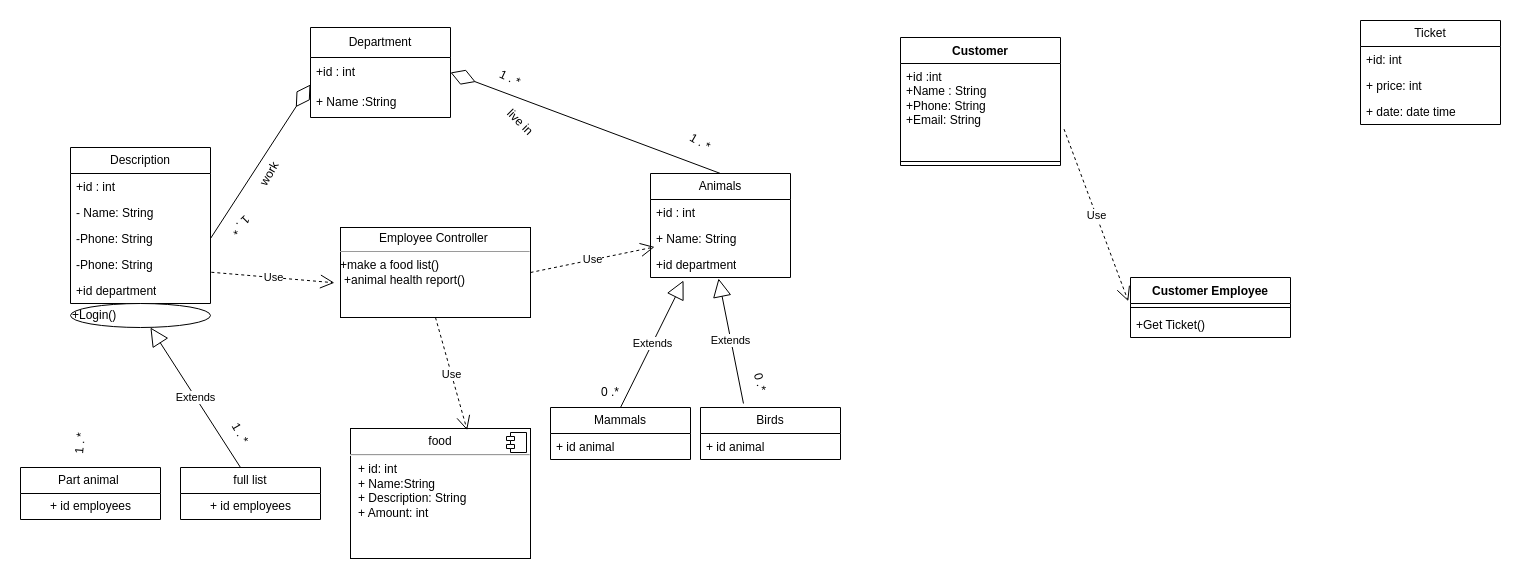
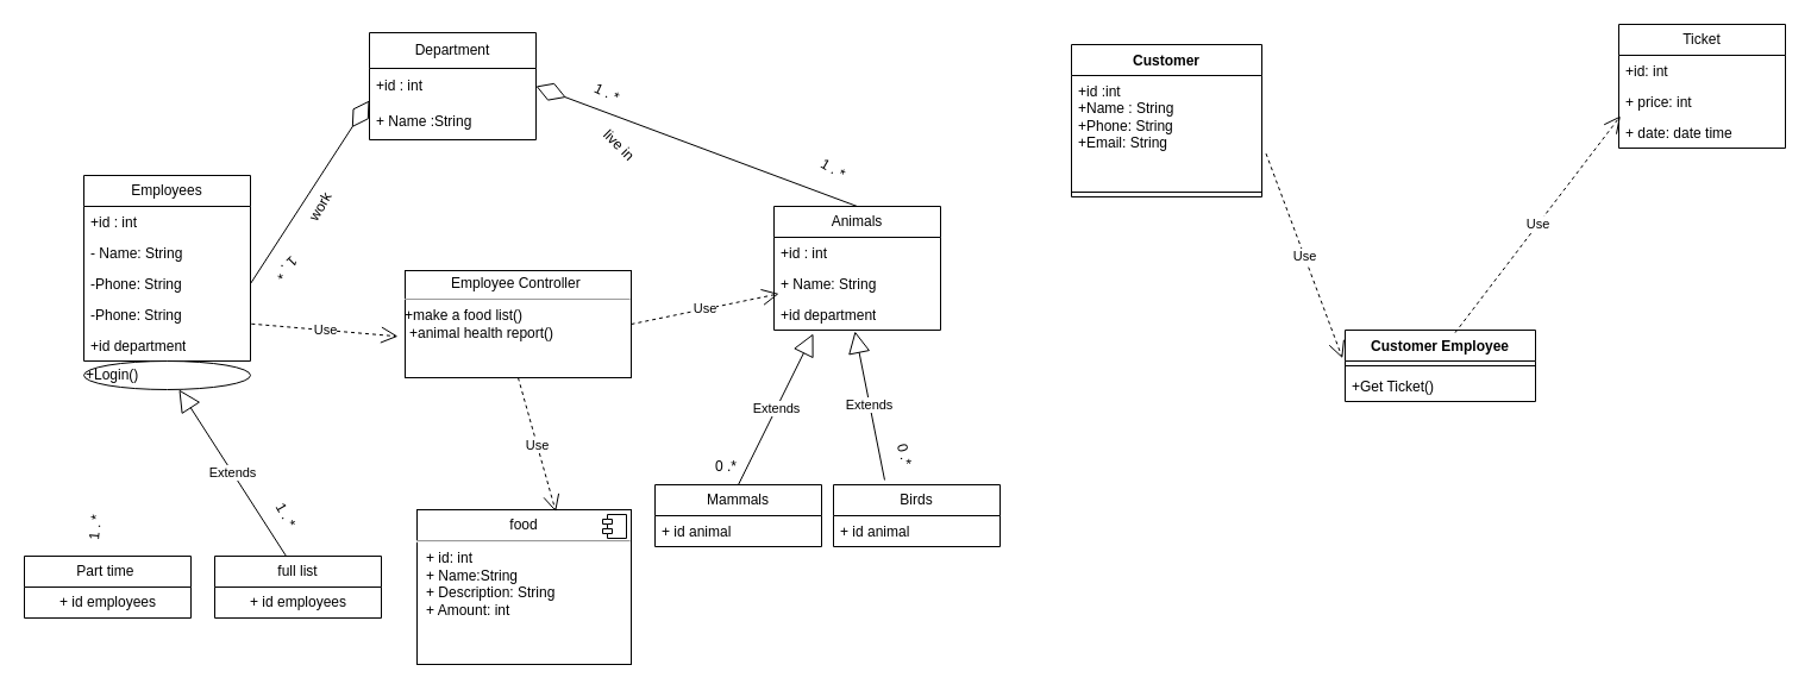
  <mxCell id="0" />
  <mxCell id="1" parent="0" />
- <mxCell id="2" value="Description" style="swimlane;fontStyle=0;childLayout=stackLayout;horizontal=1;startSize=26;fillColor=none;horizontalStack=0;resizeParent=1;resizeParentMax=0;resizeLast=0;collapsible=1;marginBottom=0;whiteSpace=wrap;html=1;" parent="1" vertex="1"><mxGeometry x="70" y="147" width="140" height="156" as="geometry" /></mxCell>
+ <mxCell id="2" value="Employees" style="swimlane;fontStyle=0;childLayout=stackLayout;horizontal=1;startSize=26;fillColor=none;horizontalStack=0;resizeParent=1;resizeParentMax=0;resizeLast=0;collapsible=1;marginBottom=0;whiteSpace=wrap;html=1;" parent="1" vertex="1"><mxGeometry x="70" y="147" width="140" height="156" as="geometry" /></mxCell>
  <mxCell id="3" value="+id : int" style="text;strokeColor=none;fillColor=none;align=left;verticalAlign=top;spacingLeft=4;spacingRight=4;overflow=hidden;rotatable=0;points=[[0,0.5],[1,0.5]];portConstraint=eastwest;whiteSpace=wrap;html=1;" parent="2" vertex="1"><mxGeometry y="26" width="140" height="26" as="geometry" /></mxCell>
  <mxCell id="4" value="- Name: String" style="text;strokeColor=none;fillColor=none;align=left;verticalAlign=top;spacingLeft=4;spacingRight=4;overflow=hidden;rotatable=0;points=[[0,0.5],[1,0.5]];portConstraint=eastwest;whiteSpace=wrap;html=1;" parent="2" vertex="1"><mxGeometry y="52" width="140" height="26" as="geometry" /></mxCell>
  <mxCell id="5" value="-Phone: String&lt;br&gt;" style="text;strokeColor=none;fillColor=none;align=left;verticalAlign=top;spacingLeft=4;spacingRight=4;overflow=hidden;rotatable=0;points=[[0,0.5],[1,0.5]];portConstraint=eastwest;whiteSpace=wrap;html=1;" parent="2" vertex="1"><mxGeometry y="78" width="140" height="26" as="geometry" /></mxCell>
  <mxCell id="6" value="-Phone: String&lt;br&gt;" style="text;strokeColor=none;fillColor=none;align=left;verticalAlign=top;spacingLeft=4;spacingRight=4;overflow=hidden;rotatable=0;points=[[0,0.5],[1,0.5]];portConstraint=eastwest;whiteSpace=wrap;html=1;" parent="2" vertex="1"><mxGeometry y="104" width="140" height="26" as="geometry" /></mxCell>
  <mxCell id="7" value="+id department" style="text;strokeColor=none;fillColor=none;align=left;verticalAlign=top;spacingLeft=4;spacingRight=4;overflow=hidden;rotatable=0;points=[[0,0.5],[1,0.5]];portConstraint=eastwest;whiteSpace=wrap;html=1;" parent="2" vertex="1"><mxGeometry y="130" width="140" height="26" as="geometry" /></mxCell>
- <mxCell id="8" value="Part animal&amp;nbsp;" style="swimlane;fontStyle=0;childLayout=stackLayout;horizontal=1;startSize=26;fillColor=none;horizontalStack=0;resizeParent=1;resizeParentMax=0;resizeLast=0;collapsible=1;marginBottom=0;whiteSpace=wrap;html=1;" parent="1" vertex="1"><mxGeometry x="20" y="467" width="140" height="52" as="geometry" /></mxCell>
+ <mxCell id="8" value="Part time&amp;nbsp;" style="swimlane;fontStyle=0;childLayout=stackLayout;horizontal=1;startSize=26;fillColor=none;horizontalStack=0;resizeParent=1;resizeParentMax=0;resizeLast=0;collapsible=1;marginBottom=0;whiteSpace=wrap;html=1;" parent="1" vertex="1"><mxGeometry x="20" y="467" width="140" height="52" as="geometry" /></mxCell>
  <mxCell id="9" value="&lt;span style=&quot;font-weight: normal;&quot;&gt;+ id employees&lt;/span&gt;" style="text;align=center;fontStyle=1;verticalAlign=middle;spacingLeft=3;spacingRight=3;strokeColor=none;rotatable=0;points=[[0,0.5],[1,0.5]];portConstraint=eastwest;html=1;" parent="8" vertex="1"><mxGeometry y="26" width="140" height="26" as="geometry" /></mxCell>
  <mxCell id="10" value="full list" style="swimlane;fontStyle=0;childLayout=stackLayout;horizontal=1;startSize=26;fillColor=none;horizontalStack=0;resizeParent=1;resizeParentMax=0;resizeLast=0;collapsible=1;marginBottom=0;whiteSpace=wrap;html=1;" parent="1" vertex="1"><mxGeometry x="180" y="467" width="140" height="52" as="geometry" /></mxCell>
  <mxCell id="11" value="Extends" style="endArrow=block;endSize=16;endFill=0;html=1;rounded=0;entryX=0.571;entryY=1;entryDx=0;entryDy=0;entryPerimeter=0;" edge="1" parent="10" target="13"><mxGeometry width="160" relative="1" as="geometry"><mxPoint x="60" as="sourcePoint" /><mxPoint x="220" as="targetPoint" /></mxGeometry></mxCell>
  <mxCell id="12" value="&lt;span style=&quot;font-weight: normal;&quot;&gt;+ id employees&lt;/span&gt;" style="text;align=center;fontStyle=1;verticalAlign=middle;spacingLeft=3;spacingRight=3;strokeColor=none;rotatable=0;points=[[0,0.5],[1,0.5]];portConstraint=eastwest;html=1;" parent="10" vertex="1"><mxGeometry y="26" width="140" height="26" as="geometry" /></mxCell>
  <mxCell id="13" value="+Login()" style="ellipse;whiteSpace=wrap;html=1;align=left;" parent="1" vertex="1"><mxGeometry x="70" y="303" width="140" height="24" as="geometry" /></mxCell>
  <mxCell id="14" value="Department" style="swimlane;fontStyle=0;childLayout=stackLayout;horizontal=1;startSize=30;horizontalStack=0;resizeParent=1;resizeParentMax=0;resizeLast=0;collapsible=1;marginBottom=0;whiteSpace=wrap;html=1;" parent="1" vertex="1"><mxGeometry x="310" y="27" width="140" height="90" as="geometry" /></mxCell>
  <mxCell id="15" value="+id : int" style="text;strokeColor=none;fillColor=none;align=left;verticalAlign=middle;spacingLeft=4;spacingRight=4;overflow=hidden;points=[[0,0.5],[1,0.5]];portConstraint=eastwest;rotatable=0;whiteSpace=wrap;html=1;" parent="14" vertex="1"><mxGeometry y="30" width="140" height="30" as="geometry" /></mxCell>
  <mxCell id="16" value="+ Name :String" style="text;strokeColor=none;fillColor=none;align=left;verticalAlign=middle;spacingLeft=4;spacingRight=4;overflow=hidden;points=[[0,0.5],[1,0.5]];portConstraint=eastwest;rotatable=0;whiteSpace=wrap;html=1;" parent="14" vertex="1"><mxGeometry y="60" width="140" height="30" as="geometry" /></mxCell>
  <mxCell id="17" value="" style="endArrow=diamondThin;endFill=0;endSize=24;html=1;rounded=0;exitX=1;exitY=0.5;exitDx=0;exitDy=0;entryX=0;entryY=0.9;entryDx=0;entryDy=0;entryPerimeter=0;" parent="1" source="5" target="15" edge="1"><mxGeometry width="160" relative="1" as="geometry"><mxPoint x="270" y="277" as="sourcePoint" /><mxPoint x="430" y="277" as="targetPoint" /></mxGeometry></mxCell>
  <mxCell id="18" value="work&amp;nbsp;" style="text;html=1;strokeColor=none;fillColor=none;align=center;verticalAlign=middle;whiteSpace=wrap;rounded=0;rotation=-60;" parent="1" vertex="1"><mxGeometry x="240" y="157" width="60" height="30" as="geometry" /></mxCell>
  <mxCell id="19" value="Animals" style="swimlane;fontStyle=0;childLayout=stackLayout;horizontal=1;startSize=26;fillColor=none;horizontalStack=0;resizeParent=1;resizeParentMax=0;resizeLast=0;collapsible=1;marginBottom=0;whiteSpace=wrap;html=1;" parent="1" vertex="1"><mxGeometry x="650" y="173" width="140" height="104" as="geometry" /></mxCell>
  <mxCell id="20" value="+id : int" style="text;strokeColor=none;fillColor=none;align=left;verticalAlign=top;spacingLeft=4;spacingRight=4;overflow=hidden;rotatable=0;points=[[0,0.5],[1,0.5]];portConstraint=eastwest;whiteSpace=wrap;html=1;" parent="19" vertex="1"><mxGeometry y="26" width="140" height="26" as="geometry" /></mxCell>
  <mxCell id="21" value="+ Name: String" style="text;strokeColor=none;fillColor=none;align=left;verticalAlign=top;spacingLeft=4;spacingRight=4;overflow=hidden;rotatable=0;points=[[0,0.5],[1,0.5]];portConstraint=eastwest;whiteSpace=wrap;html=1;" parent="19" vertex="1"><mxGeometry y="52" width="140" height="26" as="geometry" /></mxCell>
  <mxCell id="22" value="+id department" style="text;strokeColor=none;fillColor=none;align=left;verticalAlign=top;spacingLeft=4;spacingRight=4;overflow=hidden;rotatable=0;points=[[0,0.5],[1,0.5]];portConstraint=eastwest;whiteSpace=wrap;html=1;" parent="19" vertex="1"><mxGeometry y="78" width="140" height="26" as="geometry" /></mxCell>
  <mxCell id="23" value="" style="endArrow=diamondThin;endFill=0;endSize=24;html=1;rounded=0;entryX=1;entryY=0.5;entryDx=0;entryDy=0;exitX=0.5;exitY=0;exitDx=0;exitDy=0;" parent="1" source="19" target="15" edge="1"><mxGeometry width="160" relative="1" as="geometry"><mxPoint x="260" y="277" as="sourcePoint" /><mxPoint x="420" y="277" as="targetPoint" /></mxGeometry></mxCell>
  <mxCell id="24" value="live in" style="text;html=1;strokeColor=none;fillColor=none;align=center;verticalAlign=middle;whiteSpace=wrap;rounded=0;rotation=45;" parent="1" vertex="1"><mxGeometry x="490" y="107" width="60" height="30" as="geometry" /></mxCell>
  <mxCell id="25" value="Mammals" style="swimlane;fontStyle=0;childLayout=stackLayout;horizontal=1;startSize=26;fillColor=none;horizontalStack=0;resizeParent=1;resizeParentMax=0;resizeLast=0;collapsible=1;marginBottom=0;whiteSpace=wrap;html=1;" parent="1" vertex="1"><mxGeometry x="550" y="407" width="140" height="52" as="geometry" /></mxCell>
  <mxCell id="26" value="+ id animal" style="text;strokeColor=none;fillColor=none;align=left;verticalAlign=top;spacingLeft=4;spacingRight=4;overflow=hidden;rotatable=0;points=[[0,0.5],[1,0.5]];portConstraint=eastwest;whiteSpace=wrap;html=1;" parent="25" vertex="1"><mxGeometry y="26" width="140" height="26" as="geometry" /></mxCell>
  <mxCell id="27" value="Birds" style="swimlane;fontStyle=0;childLayout=stackLayout;horizontal=1;startSize=26;fillColor=none;horizontalStack=0;resizeParent=1;resizeParentMax=0;resizeLast=0;collapsible=1;marginBottom=0;whiteSpace=wrap;html=1;" parent="1" vertex="1"><mxGeometry x="700" y="407" width="140" height="52" as="geometry" /></mxCell>
  <mxCell id="28" value="+ id animal" style="text;strokeColor=none;fillColor=none;align=left;verticalAlign=top;spacingLeft=4;spacingRight=4;overflow=hidden;rotatable=0;points=[[0,0.5],[1,0.5]];portConstraint=eastwest;whiteSpace=wrap;html=1;" parent="27" vertex="1"><mxGeometry y="26" width="140" height="26" as="geometry" /></mxCell>
  <mxCell id="29" value="Extends" style="endArrow=block;endSize=16;endFill=0;html=1;rounded=0;entryX=0.236;entryY=1.115;entryDx=0;entryDy=0;entryPerimeter=0;exitX=0.5;exitY=0;exitDx=0;exitDy=0;" parent="1" source="25" target="22" edge="1"><mxGeometry width="160" relative="1" as="geometry"><mxPoint x="260" y="277" as="sourcePoint" /><mxPoint x="420" y="277" as="targetPoint" /></mxGeometry></mxCell>
  <mxCell id="30" value="Extends" style="endArrow=block;endSize=16;endFill=0;html=1;rounded=0;exitX=0.307;exitY=-0.077;exitDx=0;exitDy=0;exitPerimeter=0;entryX=0.486;entryY=1.038;entryDx=0;entryDy=0;entryPerimeter=0;" edge="1" parent="1" source="27" target="22"><mxGeometry width="160" relative="1" as="geometry"><mxPoint x="340" y="297" as="sourcePoint" /><mxPoint x="500" y="297" as="targetPoint" /></mxGeometry></mxCell>
  <mxCell id="31" value="&lt;p style=&quot;margin:0px;margin-top:4px;text-align:center;&quot;&gt;Employee Controller&amp;nbsp;&lt;/p&gt;&lt;hr size=&quot;1&quot;&gt;+make a food list()&lt;p style=&quot;margin:0px;margin-left:4px;&quot;&gt;+animal health report()&lt;br&gt;&lt;/p&gt;" style="verticalAlign=top;align=left;overflow=fill;fontSize=12;fontFamily=Helvetica;html=1;whiteSpace=wrap;" vertex="1" parent="1"><mxGeometry x="340" y="227" width="190" height="90" as="geometry" /></mxCell>
  <mxCell id="32" value="&lt;p style=&quot;text-align: center; margin: 6px 0px 0px;&quot;&gt;food&lt;br&gt;&lt;/p&gt;&lt;hr&gt;&lt;p style=&quot;margin:0px;margin-left:8px;&quot;&gt;+ id: int&lt;br&gt;+ Name:String&lt;/p&gt;&lt;p style=&quot;margin:0px;margin-left:8px;&quot;&gt;+ Description: String&lt;/p&gt;&lt;p style=&quot;margin:0px;margin-left:8px;&quot;&gt;+ Amount: int&lt;/p&gt;&lt;p style=&quot;margin:0px;margin-left:8px;&quot;&gt;&lt;br&gt;&lt;/p&gt;" style="align=left;overflow=fill;html=1;dropTarget=0;whiteSpace=wrap;" vertex="1" parent="1"><mxGeometry x="350" y="428" width="180" height="130" as="geometry" /></mxCell>
  <mxCell id="33" value="" style="shape=component;jettyWidth=8;jettyHeight=4;" vertex="1" parent="32"><mxGeometry x="1" width="20" height="20" relative="1" as="geometry"><mxPoint x="-24" y="4" as="offset" /></mxGeometry></mxCell>
  <mxCell id="34" value="Customer" style="swimlane;fontStyle=1;align=center;verticalAlign=top;childLayout=stackLayout;horizontal=1;startSize=26;horizontalStack=0;resizeParent=1;resizeParentMax=0;resizeLast=0;collapsible=1;marginBottom=0;whiteSpace=wrap;html=1;" vertex="1" parent="1"><mxGeometry x="900" y="37" width="160" height="128" as="geometry" /></mxCell>
  <mxCell id="35" value="+id :int&amp;nbsp;&lt;br&gt;+Name : String&lt;br&gt;+Phone: String&lt;br&gt;+Email: String" style="text;strokeColor=none;fillColor=none;align=left;verticalAlign=top;spacingLeft=4;spacingRight=4;overflow=hidden;rotatable=0;points=[[0,0.5],[1,0.5]];portConstraint=eastwest;whiteSpace=wrap;html=1;" vertex="1" parent="34"><mxGeometry y="26" width="160" height="94" as="geometry" /></mxCell>
  <mxCell id="36" value="" style="line;strokeWidth=1;fillColor=none;align=left;verticalAlign=middle;spacingTop=-1;spacingLeft=3;spacingRight=3;rotatable=0;labelPosition=right;points=[];portConstraint=eastwest;strokeColor=inherit;" vertex="1" parent="34"><mxGeometry y="120" width="160" height="8" as="geometry" /></mxCell>
  <mxCell id="37" value="Use" style="endArrow=open;endSize=12;dashed=1;html=1;rounded=0;entryX=0.648;entryY=0.013;entryDx=0;entryDy=0;entryPerimeter=0;exitX=0.5;exitY=1;exitDx=0;exitDy=0;" edge="1" parent="1" source="31" target="32"><mxGeometry width="160" relative="1" as="geometry"><mxPoint x="310" y="337" as="sourcePoint" /><mxPoint x="470" y="337" as="targetPoint" /></mxGeometry></mxCell>
  <mxCell id="38" value="Use" style="endArrow=open;endSize=12;dashed=1;html=1;rounded=0;entryX=0.029;entryY=-0.174;entryDx=0;entryDy=0;entryPerimeter=0;exitX=1;exitY=0.5;exitDx=0;exitDy=0;" edge="1" parent="1" source="31" target="22"><mxGeometry width="160" relative="1" as="geometry"><mxPoint x="310" y="337" as="sourcePoint" /><mxPoint x="470" y="337" as="targetPoint" /></mxGeometry></mxCell>
  <mxCell id="39" value="Use" style="endArrow=open;endSize=12;dashed=1;html=1;rounded=0;exitX=1.006;exitY=-0.202;exitDx=0;exitDy=0;exitPerimeter=0;entryX=-0.032;entryY=0.614;entryDx=0;entryDy=0;entryPerimeter=0;" edge="1" parent="1" source="7" target="31"><mxGeometry width="160" relative="1" as="geometry"><mxPoint x="310" y="337" as="sourcePoint" /><mxPoint x="470" y="337" as="targetPoint" /></mxGeometry></mxCell>
  <mxCell id="40" value="Customer Employee" style="swimlane;fontStyle=1;align=center;verticalAlign=top;childLayout=stackLayout;horizontal=1;startSize=26;horizontalStack=0;resizeParent=1;resizeParentMax=0;resizeLast=0;collapsible=1;marginBottom=0;whiteSpace=wrap;html=1;" vertex="1" parent="1"><mxGeometry x="1130" y="277" width="160" height="60" as="geometry" /></mxCell>
  <mxCell id="41" value="" style="line;strokeWidth=1;fillColor=none;align=left;verticalAlign=middle;spacingTop=-1;spacingLeft=3;spacingRight=3;rotatable=0;labelPosition=right;points=[];portConstraint=eastwest;strokeColor=inherit;" vertex="1" parent="40"><mxGeometry y="26" width="160" height="8" as="geometry" /></mxCell>
  <mxCell id="42" value="+Get Ticket()" style="text;strokeColor=none;fillColor=none;align=left;verticalAlign=top;spacingLeft=4;spacingRight=4;overflow=hidden;rotatable=0;points=[[0,0.5],[1,0.5]];portConstraint=eastwest;whiteSpace=wrap;html=1;" vertex="1" parent="40"><mxGeometry y="34" width="160" height="26" as="geometry" /></mxCell>
  <mxCell id="43" value="Ticket" style="swimlane;fontStyle=0;childLayout=stackLayout;horizontal=1;startSize=26;fillColor=none;horizontalStack=0;resizeParent=1;resizeParentMax=0;resizeLast=0;collapsible=1;marginBottom=0;whiteSpace=wrap;html=1;" vertex="1" parent="1"><mxGeometry x="1360" y="20" width="140" height="104" as="geometry" /></mxCell>
  <mxCell id="44" value="+id: int" style="text;strokeColor=none;fillColor=none;align=left;verticalAlign=top;spacingLeft=4;spacingRight=4;overflow=hidden;rotatable=0;points=[[0,0.5],[1,0.5]];portConstraint=eastwest;whiteSpace=wrap;html=1;" vertex="1" parent="43"><mxGeometry y="26" width="140" height="26" as="geometry" /></mxCell>
  <mxCell id="45" value="+ price: int&lt;br&gt;" style="text;strokeColor=none;fillColor=none;align=left;verticalAlign=top;spacingLeft=4;spacingRight=4;overflow=hidden;rotatable=0;points=[[0,0.5],[1,0.5]];portConstraint=eastwest;whiteSpace=wrap;html=1;" vertex="1" parent="43"><mxGeometry y="52" width="140" height="26" as="geometry" /></mxCell>
  <mxCell id="46" value="+ date: date time" style="text;strokeColor=none;fillColor=none;align=left;verticalAlign=top;spacingLeft=4;spacingRight=4;overflow=hidden;rotatable=0;points=[[0,0.5],[1,0.5]];portConstraint=eastwest;whiteSpace=wrap;html=1;" vertex="1" parent="43"><mxGeometry y="78" width="140" height="26" as="geometry" /></mxCell>
+ <mxCell id="47" value="Use" style="endArrow=open;endSize=12;dashed=1;html=1;rounded=0;entryX=0.01;entryY=-0.038;entryDx=0;entryDy=0;entryPerimeter=0;exitX=0.578;exitY=0.035;exitDx=0;exitDy=0;exitPerimeter=0;" edge="1" parent="1" source="40" target="46"><mxGeometry width="160" relative="1" as="geometry"><mxPoint x="1160" y="227" as="sourcePoint" /><mxPoint x="1320" y="227" as="targetPoint" /></mxGeometry></mxCell>
  <mxCell id="48" value="Use" style="endArrow=open;endSize=12;dashed=1;html=1;rounded=0;exitX=1.022;exitY=0.698;exitDx=0;exitDy=0;exitPerimeter=0;entryX=-0.014;entryY=0.395;entryDx=0;entryDy=0;entryPerimeter=0;" edge="1" parent="1" source="35" target="40"><mxGeometry width="160" relative="1" as="geometry"><mxPoint x="1160" y="227" as="sourcePoint" /><mxPoint x="1320" y="227" as="targetPoint" /></mxGeometry></mxCell>
  <mxCell id="49" value="1 . *" style="text;html=1;strokeColor=none;fillColor=none;align=center;verticalAlign=middle;whiteSpace=wrap;rounded=0;rotation=30;" vertex="1" parent="1"><mxGeometry x="670" y="127" width="60" height="30" as="geometry" /></mxCell>
  <mxCell id="50" value="1 . *" style="text;html=1;strokeColor=none;fillColor=none;align=center;verticalAlign=middle;whiteSpace=wrap;rounded=0;rotation=25;" vertex="1" parent="1"><mxGeometry x="480" y="63" width="60" height="30" as="geometry" /></mxCell>
  <mxCell id="51" value="1 . *" style="text;html=1;strokeColor=none;fillColor=none;align=center;verticalAlign=middle;whiteSpace=wrap;rounded=0;rotation=-85;" vertex="1" parent="1"><mxGeometry x="50" y="428" width="60" height="30" as="geometry" /></mxCell>
  <mxCell id="52" value="1 . *" style="text;html=1;strokeColor=none;fillColor=none;align=center;verticalAlign=middle;whiteSpace=wrap;rounded=0;rotation=60;" vertex="1" parent="1"><mxGeometry x="210" y="418" width="60" height="30" as="geometry" /></mxCell>
  <mxCell id="53" value="1 . *" style="text;html=1;strokeColor=none;fillColor=none;align=center;verticalAlign=middle;whiteSpace=wrap;rounded=0;rotation=-225;" vertex="1" parent="1"><mxGeometry x="210" y="210" width="60" height="30" as="geometry" /></mxCell>
  <mxCell id="54" value="0 .*" style="text;html=1;strokeColor=none;fillColor=none;align=center;verticalAlign=middle;whiteSpace=wrap;rounded=0;" vertex="1" parent="1"><mxGeometry x="580" y="377" width="60" height="30" as="geometry" /></mxCell>
  <mxCell id="55" value="0 .*" style="text;html=1;strokeColor=none;fillColor=none;align=center;verticalAlign=middle;whiteSpace=wrap;rounded=0;rotation=75;" vertex="1" parent="1"><mxGeometry x="730" y="367" width="60" height="30" as="geometry" /></mxCell>
